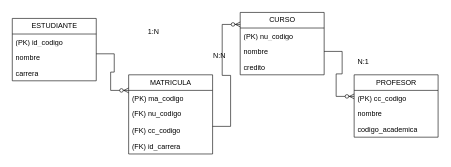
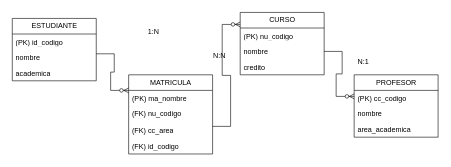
  <mxCell id="0" />
  <mxCell id="1" parent="0" />
  <mxCell id="2" value="ESTUDIANTE" style="swimlane;fontStyle=0;childLayout=stackLayout;horizontal=1;startSize=26;fillColor=none;horizontalStack=0;resizeParent=1;resizeParentMax=0;resizeLast=0;collapsible=1;marginBottom=0;html=1;" vertex="1" parent="1"><mxGeometry x="20" y="30" width="140" height="104" as="geometry" /></mxCell>
  <mxCell id="3" value="(PK) id_codigo&amp;nbsp;" style="text;strokeColor=none;fillColor=none;align=left;verticalAlign=top;spacingLeft=4;spacingRight=4;overflow=hidden;rotatable=0;points=[[0,0.5],[1,0.5]];portConstraint=eastwest;whiteSpace=wrap;html=1;" vertex="1" parent="2"><mxGeometry y="26" width="140" height="26" as="geometry" /></mxCell>
  <mxCell id="4" value="nombre" style="text;strokeColor=none;fillColor=none;align=left;verticalAlign=top;spacingLeft=4;spacingRight=4;overflow=hidden;rotatable=0;points=[[0,0.5],[1,0.5]];portConstraint=eastwest;whiteSpace=wrap;html=1;" vertex="1" parent="2"><mxGeometry y="52" width="140" height="26" as="geometry" /></mxCell>
- <mxCell id="5" value="carrera" style="text;strokeColor=none;fillColor=none;align=left;verticalAlign=top;spacingLeft=4;spacingRight=4;overflow=hidden;rotatable=0;points=[[0,0.5],[1,0.5]];portConstraint=eastwest;whiteSpace=wrap;html=1;" vertex="1" parent="2"><mxGeometry y="78" width="140" height="26" as="geometry" /></mxCell>
+ <mxCell id="5" value="academica" style="text;strokeColor=none;fillColor=none;align=left;verticalAlign=top;spacingLeft=4;spacingRight=4;overflow=hidden;rotatable=0;points=[[0,0.5],[1,0.5]];portConstraint=eastwest;whiteSpace=wrap;html=1;" vertex="1" parent="2"><mxGeometry y="78" width="140" height="26" as="geometry" /></mxCell>
  <mxCell id="6" value="MATRICULA" style="swimlane;fontStyle=0;childLayout=stackLayout;horizontal=1;startSize=26;fillColor=none;horizontalStack=0;resizeParent=1;resizeParentMax=0;resizeLast=0;collapsible=1;marginBottom=0;html=1;" vertex="1" parent="1"><mxGeometry x="214" y="124" width="140" height="132" as="geometry" /></mxCell>
- <mxCell id="7" value="&lt;div&gt;&lt;span style=&quot;background-color: transparent; color: light-dark(rgb(0, 0, 0), rgb(255, 255, 255));&quot;&gt;(PK) ma_codigo&lt;/span&gt;&lt;/div&gt;&lt;div&gt;&lt;br&gt;&lt;/div&gt;" style="text;strokeColor=none;fillColor=none;align=left;verticalAlign=top;spacingLeft=4;spacingRight=4;overflow=hidden;rotatable=0;points=[[0,0.5],[1,0.5]];portConstraint=eastwest;whiteSpace=wrap;html=1;" vertex="1" parent="6"><mxGeometry y="26" width="140" height="26" as="geometry" /></mxCell>
+ <mxCell id="7" value="&lt;div&gt;&lt;span style=&quot;background-color: transparent; color: light-dark(rgb(0, 0, 0), rgb(255, 255, 255));&quot;&gt;(PK) ma_nombre&lt;/span&gt;&lt;/div&gt;&lt;div&gt;&lt;br&gt;&lt;/div&gt;" style="text;strokeColor=none;fillColor=none;align=left;verticalAlign=top;spacingLeft=4;spacingRight=4;overflow=hidden;rotatable=0;points=[[0,0.5],[1,0.5]];portConstraint=eastwest;whiteSpace=wrap;html=1;" vertex="1" parent="6"><mxGeometry y="26" width="140" height="26" as="geometry" /></mxCell>
  <mxCell id="8" value="(FK) nu_codigo" style="text;strokeColor=none;fillColor=none;align=left;verticalAlign=top;spacingLeft=4;spacingRight=4;overflow=hidden;rotatable=0;points=[[0,0.5],[1,0.5]];portConstraint=eastwest;whiteSpace=wrap;html=1;" vertex="1" parent="6"><mxGeometry y="52" width="140" height="28" as="geometry" /></mxCell>
- <mxCell id="9" value="(FK) cc_codigo" style="text;strokeColor=none;fillColor=none;align=left;verticalAlign=top;spacingLeft=4;spacingRight=4;overflow=hidden;rotatable=0;points=[[0,0.5],[1,0.5]];portConstraint=eastwest;whiteSpace=wrap;html=1;" vertex="1" parent="6"><mxGeometry y="80" width="140" height="26" as="geometry" /></mxCell>
- <mxCell id="10" value="(FK) id_carrera" style="text;strokeColor=none;fillColor=none;align=left;verticalAlign=top;spacingLeft=4;spacingRight=4;overflow=hidden;rotatable=0;points=[[0,0.5],[1,0.5]];portConstraint=eastwest;whiteSpace=wrap;html=1;" vertex="1" parent="6"><mxGeometry y="106" width="140" height="26" as="geometry" /></mxCell>
+ <mxCell id="9" value="(FK) cc_area" style="text;strokeColor=none;fillColor=none;align=left;verticalAlign=top;spacingLeft=4;spacingRight=4;overflow=hidden;rotatable=0;points=[[0,0.5],[1,0.5]];portConstraint=eastwest;whiteSpace=wrap;html=1;" vertex="1" parent="6"><mxGeometry y="80" width="140" height="26" as="geometry" /></mxCell>
+ <mxCell id="10" value="(FK) id_codigo" style="text;strokeColor=none;fillColor=none;align=left;verticalAlign=top;spacingLeft=4;spacingRight=4;overflow=hidden;rotatable=0;points=[[0,0.5],[1,0.5]];portConstraint=eastwest;whiteSpace=wrap;html=1;" vertex="1" parent="6"><mxGeometry y="106" width="140" height="26" as="geometry" /></mxCell>
  <mxCell id="11" value="CURSO" style="swimlane;fontStyle=0;childLayout=stackLayout;horizontal=1;startSize=26;fillColor=none;horizontalStack=0;resizeParent=1;resizeParentMax=0;resizeLast=0;collapsible=1;marginBottom=0;html=1;" vertex="1" parent="1"><mxGeometry x="400" y="20" width="140" height="104" as="geometry" /></mxCell>
  <mxCell id="12" value="(PK) nu_codigo" style="text;strokeColor=none;fillColor=none;align=left;verticalAlign=top;spacingLeft=4;spacingRight=4;overflow=hidden;rotatable=0;points=[[0,0.5],[1,0.5]];portConstraint=eastwest;whiteSpace=wrap;html=1;" vertex="1" parent="11"><mxGeometry y="26" width="140" height="26" as="geometry" /></mxCell>
  <mxCell id="13" value="nombre" style="text;strokeColor=none;fillColor=none;align=left;verticalAlign=top;spacingLeft=4;spacingRight=4;overflow=hidden;rotatable=0;points=[[0,0.5],[1,0.5]];portConstraint=eastwest;whiteSpace=wrap;html=1;" vertex="1" parent="11"><mxGeometry y="52" width="140" height="26" as="geometry" /></mxCell>
  <mxCell id="14" value="credito" style="text;strokeColor=none;fillColor=none;align=left;verticalAlign=top;spacingLeft=4;spacingRight=4;overflow=hidden;rotatable=0;points=[[0,0.5],[1,0.5]];portConstraint=eastwest;whiteSpace=wrap;html=1;" vertex="1" parent="11"><mxGeometry y="78" width="140" height="26" as="geometry" /></mxCell>
  <mxCell id="15" value="PROFESOR" style="swimlane;fontStyle=0;childLayout=stackLayout;horizontal=1;startSize=26;fillColor=none;horizontalStack=0;resizeParent=1;resizeParentMax=0;resizeLast=0;collapsible=1;marginBottom=0;html=1;" vertex="1" parent="1"><mxGeometry x="590" y="124" width="140" height="104" as="geometry" /></mxCell>
  <mxCell id="16" value="(PK) cc_codigo" style="text;strokeColor=none;fillColor=none;align=left;verticalAlign=top;spacingLeft=4;spacingRight=4;overflow=hidden;rotatable=0;points=[[0,0.5],[1,0.5]];portConstraint=eastwest;whiteSpace=wrap;html=1;" vertex="1" parent="15"><mxGeometry y="26" width="140" height="26" as="geometry" /></mxCell>
  <mxCell id="17" value="nombre" style="text;strokeColor=none;fillColor=none;align=left;verticalAlign=top;spacingLeft=4;spacingRight=4;overflow=hidden;rotatable=0;points=[[0,0.5],[1,0.5]];portConstraint=eastwest;whiteSpace=wrap;html=1;" vertex="1" parent="15"><mxGeometry y="52" width="140" height="26" as="geometry" /></mxCell>
- <mxCell id="18" value="codigo_academica" style="text;strokeColor=none;fillColor=none;align=left;verticalAlign=top;spacingLeft=4;spacingRight=4;overflow=hidden;rotatable=0;points=[[0,0.5],[1,0.5]];portConstraint=eastwest;whiteSpace=wrap;html=1;" vertex="1" parent="15"><mxGeometry y="78" width="140" height="26" as="geometry" /></mxCell>
+ <mxCell id="18" value="area_academica" style="text;strokeColor=none;fillColor=none;align=left;verticalAlign=top;spacingLeft=4;spacingRight=4;overflow=hidden;rotatable=0;points=[[0,0.5],[1,0.5]];portConstraint=eastwest;whiteSpace=wrap;html=1;" vertex="1" parent="15"><mxGeometry y="78" width="140" height="26" as="geometry" /></mxCell>
  <mxCell id="19" value="" style="edgeStyle=entityRelationEdgeStyle;fontSize=12;html=1;endArrow=ERzeroToMany;endFill=1;rounded=0;exitX=1;exitY=0.269;exitDx=0;exitDy=0;exitPerimeter=0;" edge="1" parent="1" source="4"><mxGeometry width="100" height="100" relative="1" as="geometry"><mxPoint x="114" y="250" as="sourcePoint" /><mxPoint x="214" y="150" as="targetPoint" /></mxGeometry></mxCell>
  <mxCell id="20" value="" style="edgeStyle=entityRelationEdgeStyle;fontSize=12;html=1;endArrow=ERzeroToMany;endFill=1;rounded=0;exitX=1;exitY=0.5;exitDx=0;exitDy=0;" edge="1" parent="1" source="13"><mxGeometry width="100" height="100" relative="1" as="geometry"><mxPoint x="490" y="260" as="sourcePoint" /><mxPoint x="590" y="160" as="targetPoint" /><Array as="points"><mxPoint x="660" y="180" /><mxPoint x="620" y="150" /></Array></mxGeometry></mxCell>
  <mxCell id="21" value="" style="edgeStyle=entityRelationEdgeStyle;fontSize=12;html=1;endArrow=ERzeroToMany;endFill=1;rounded=0;exitX=1;exitY=0.231;exitDx=0;exitDy=0;exitPerimeter=0;entryX=0;entryY=0.5;entryDx=0;entryDy=0;" edge="1" parent="1" source="9"><mxGeometry width="100" height="100" relative="1" as="geometry"><mxPoint x="354" y="200.996" as="sourcePoint" /><mxPoint x="400" y="40" as="targetPoint" /><Array as="points"><mxPoint x="343.98" y="201" /></Array></mxGeometry></mxCell>
  <mxCell id="22" value="1:N" style="text;html=1;align=center;verticalAlign=middle;resizable=0;points=[];autosize=1;strokeColor=none;fillColor=none;" vertex="1" parent="1"><mxGeometry x="235" y="38" width="40" height="30" as="geometry" /></mxCell>
  <mxCell id="23" value="N:N" style="text;html=1;align=center;verticalAlign=middle;resizable=0;points=[];autosize=1;strokeColor=none;fillColor=none;" vertex="1" parent="1"><mxGeometry x="345" y="78" width="40" height="30" as="geometry" /></mxCell>
  <mxCell id="24" value="N:1" style="text;html=1;align=center;verticalAlign=middle;resizable=0;points=[];autosize=1;strokeColor=none;fillColor=none;" vertex="1" parent="1"><mxGeometry x="585" y="88" width="40" height="30" as="geometry" /></mxCell>
